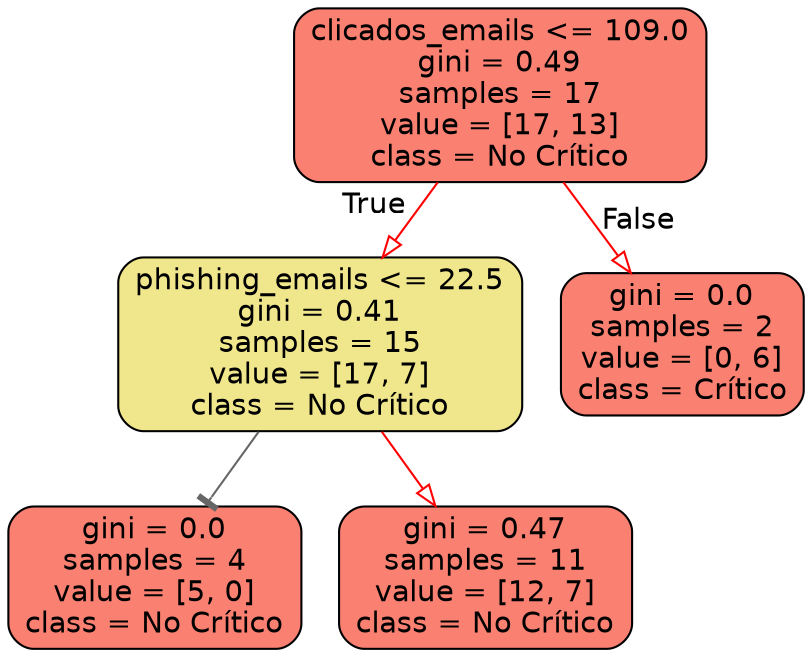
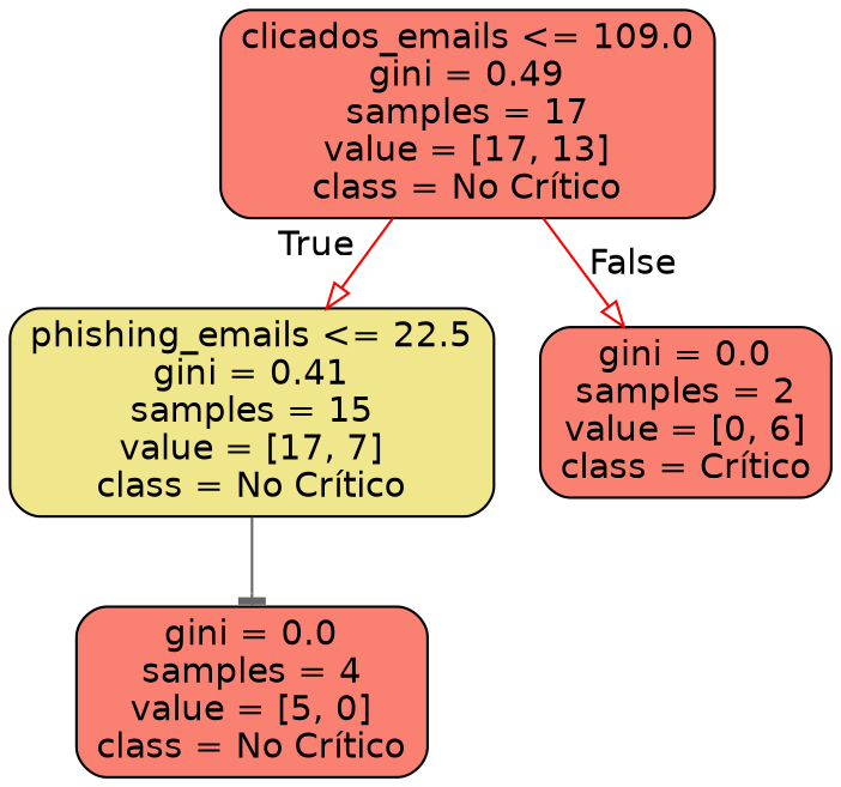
  digraph {
    node [color=black fillcolor=salmon fontname=helvetica shape=box style="filled, rounded"]
    edge [fontname=helvetica color=red arrowhead=onormal]
    n1 [label="clicados_emails <= 109.0\ngini = 0.49\nsamples = 17\nvalue = [17, 13]\nclass = No Crítico"]
    n2 [fillcolor=khaki label="phishing_emails <= 22.5\ngini = 0.41\nsamples = 15\nvalue = [17, 7]\nclass = No Crítico"]
    n3 [label="gini = 0.0\nsamples = 2\nvalue = [0, 6]\nclass = Crítico"]
    n4 [label="gini = 0.0\nsamples = 4\nvalue = [5, 0]\nclass = No Crítico"]
-   n5 [label="gini = 0.47\nsamples = 11\nvalue = [12, 7]\nclass = No Crítico"]
    n1 -> n2 [headlabel=True labelangle=45 labeldistance=2.5]
    n1 -> n3 [headlabel=False labelangle=-45 labeldistance=2.5]
    n2 -> n4 [color=gray40 arrowhead=tee]
-   n2 -> n5
  }
